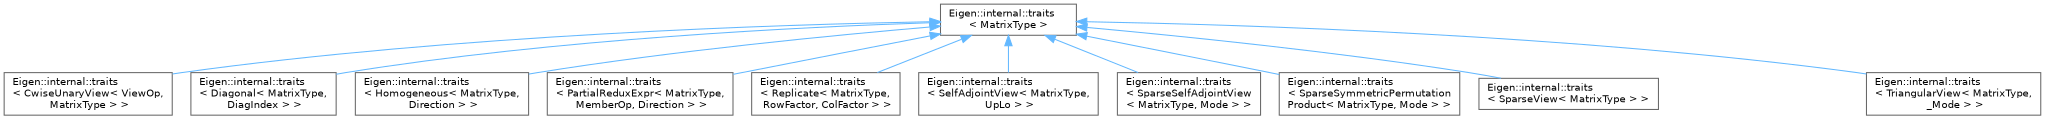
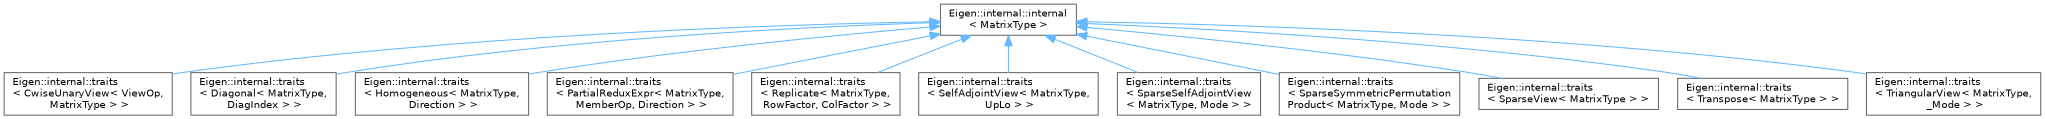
  digraph {
    rankdir=TB
    node [color=grey40 fillcolor=white fontname=Helvetica fontsize=10 shape=box style=filled]
    edge [color=steelblue1 dir=back fontname=Helvetica fontsize=10 labelfontname=Helvetica labelfontsize=10 style=solid]
-   n1 [height=0.2 label="Eigen::internal::traits\l\< MatrixType \>" width=0.4]
+   n1 [height=0.2 label="Eigen::internal::internal\l\< MatrixType \>" width=0.4]
    n2 [height=0.2 label="Eigen::internal::traits\l\< CwiseUnaryView\< ViewOp,\l MatrixType \> \>" width=0.4]
    n3 [height=0.2 label="Eigen::internal::traits\l\< Diagonal\< MatrixType,\l DiagIndex \> \>" width=0.4]
    n4 [height=0.2 label="Eigen::internal::traits\l\< Homogeneous\< MatrixType,\l Direction \> \>" width=0.4]
    n5 [height=0.2 label="Eigen::internal::traits\l\< PartialReduxExpr\< MatrixType,\l MemberOp, Direction \> \>" width=0.4]
    n6 [height=0.2 label="Eigen::internal::traits\l\< Replicate\< MatrixType,\l RowFactor, ColFactor \> \>" width=0.4]
    n7 [height=0.2 label="Eigen::internal::traits\l\< SelfAdjointView\< MatrixType,\l UpLo \> \>" width=0.4]
    n8 [height=0.2 label="Eigen::internal::traits\l\< SparseSelfAdjointView\l\< MatrixType, Mode \> \>" width=0.4]
    n9 [height=0.2 label="Eigen::internal::traits\l\< SparseSymmetricPermutation\lProduct\< MatrixType, Mode \> \>" width=0.4]
    n10 [height=0.2 label="Eigen::internal::traits\l\< SparseView\< MatrixType \> \>" width=0.4]
+   n11 [height=0.2 label="Eigen::internal::traits\l\< Transpose\< MatrixType \> \>" width=0.4]
    n12 [height=0.2 label="Eigen::internal::traits\l\< TriangularView\< MatrixType,\l _Mode \> \>" width=0.4]
    n1 -> n2
    n1 -> n3
    n1 -> n4
    n1 -> n5
    n1 -> n6
    n1 -> n7
    n1 -> n8
    n1 -> n9
    n1 -> n10
+   n1 -> n11
    n1 -> n12
  }
